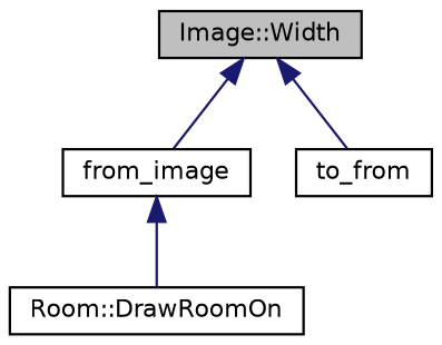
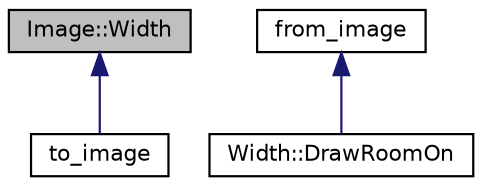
  digraph {
    rankdir=TB
    node [color=black fillcolor=white fontname=Helvetica fontsize=10 shape=record style=filled]
    edge [color=midnightblue dir=back fontname=Helvetica fontsize=10 labelfontname=Helvetica labelfontsize=10 style=solid]
    n1 [fillcolor=grey75 fontcolor=black height=0.2 label="Image::Width" width=0.4]
    n2 [height=0.2 label=from_image width=0.4]
-   n3 [height=0.2 label=to_from width=0.4]
-   n4 [height=0.2 label="Room::DrawRoomOn" width=0.4]
-   n1 -> n2
+   n3 [height=0.2 label=to_image width=0.4]
+   n4 [height=0.2 label="Width::DrawRoomOn" width=0.4]
    n1 -> n3
    n2 -> n4
  }
